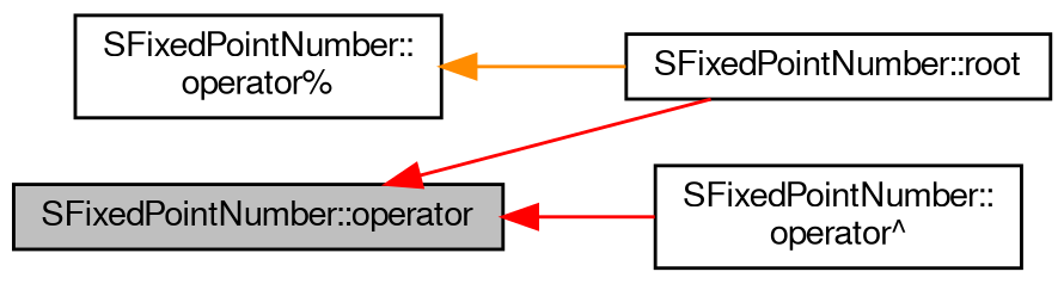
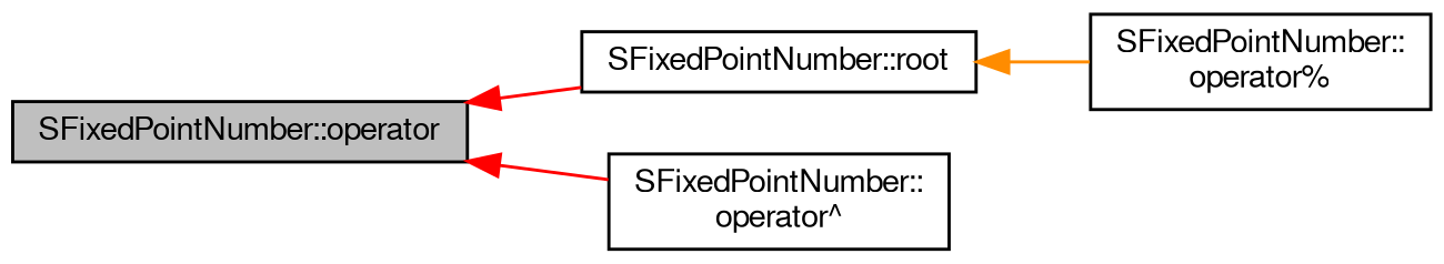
  digraph {
    rankdir=LR
    node [color=black fontname=FreeSans fontsize=10 shape=record]
    edge [color=red dir=back fontname=FreeSans fontsize=10 labelfontname=FreeSans labelfontsize=10 style=solid]
    n1 [fillcolor=grey75 fontcolor=black height=0.2 label="SFixedPointNumber::operator" style=filled width=0.4]
    n2 [height=0.2 label="SFixedPointNumber::root" width=0.4]
    n3 [height=0.2 label="SFixedPointNumber::\loperator^" width=0.4]
    n4 [height=0.2 label="SFixedPointNumber::\loperator%" width=0.4]
    n1 -> n2
    n1 -> n3
-   n4 -> n2 [color=darkorange]
+   n2 -> n4 [color=darkorange]
  }
